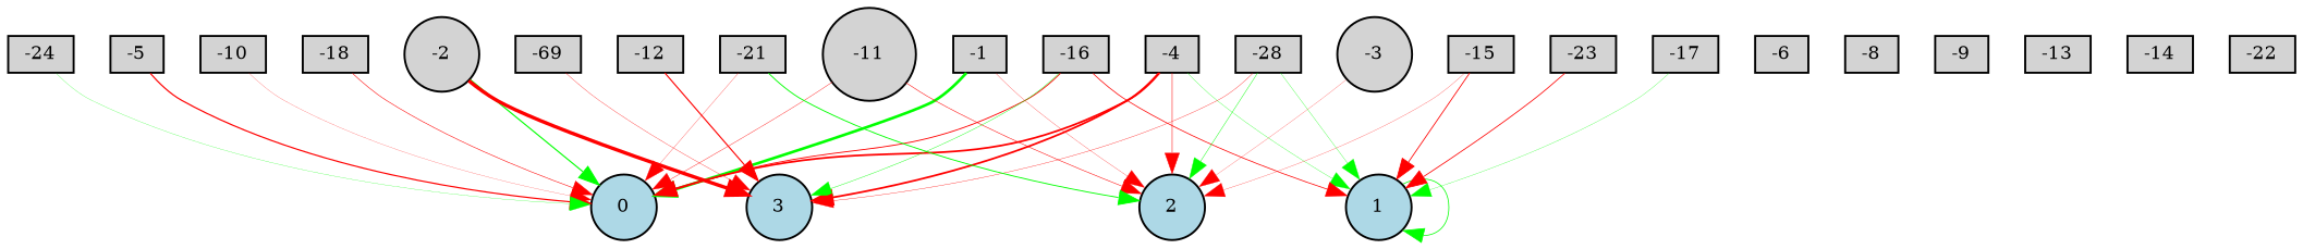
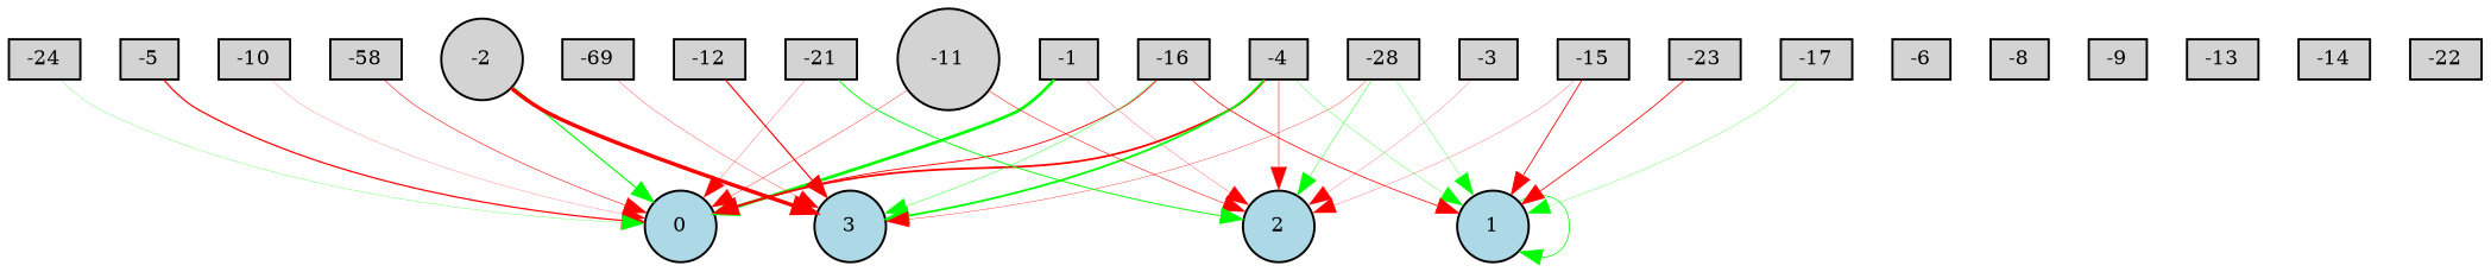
  digraph {
    node [fillcolor=lightgray fontsize=9 shape=box style=filled]
    edge [color=red style=solid]
    -1 [height=0.2 width=0.2]
    0 [fillcolor=lightblue height=0.2 shape=circle width=0.2]
    2 [fillcolor=lightblue height=0.2 shape=circle width=0.2]
    -2 [height=0.2 shape=circle width=0.2]
    3 [fillcolor=lightblue height=0.2 shape=circle width=0.2]
-   -3 [height=0.2 shape=circle width=0.2]
+   -3 [height=0.2 width=0.2]
    -4 [height=0.2 width=0.2]
    1 [fillcolor=lightblue height=0.2 shape=circle width=0.2]
    -5 [height=0.2 width=0.2]
    -6 [height=0.2 width=0.2]
    -8 [height=0.2 width=0.2]
    -9 [height=0.2 width=0.2]
    -10 [height=0.2 width=0.2]
    -11 [height=0.2 shape=circle width=0.2]
    -12 [height=0.2 width=0.2]
    -13 [height=0.2 width=0.2]
    -14 [height=0.2 width=0.2]
    -15 [height=0.2 width=0.2]
    -16 [height=0.2 width=0.2]
    -17 [height=0.2 width=0.2]
-   -18 [height=0.2 width=0.2]
+   -18 [height=0.2 width=0.2 label=-58]
    n22 [height=0.2 label=-69 width=0.2]
    n23 [height=0.2 label=-28 width=0.2]
    -21 [height=0.2 width=0.2]
    -22 [height=0.2 width=0.2]
    -23 [height=0.2 width=0.2]
    -24 [height=0.2 width=0.2]
    -1 -> 0 [color=green penwidth=1.3721359211625634]
    -1 -> 2 [penwidth=0.13485027706314545]
    -2 -> 0 [color=green penwidth=0.5859037317852457]
    -2 -> 3 [penwidth=1.760423269561342]
    -3 -> 2 [penwidth=0.11176759210781385]
    -4 -> 0 [penwidth=0.9192321480786914]
    -4 -> 2 [penwidth=0.2720785187203698]
-   -4 -> 3 [penwidth=0.9216519066938359]
+   -4 -> 3 [color=green penwidth=0.9216519066938359]
    -4 -> 1 [color=green penwidth=0.154380555711163]
    1 -> 1 [color=green penwidth=0.38532541396165676]
    -5 -> 0 [penwidth=0.6211847229218136]
    -10 -> 0 [penwidth=0.10404543905972932]
    -11 -> 0 [penwidth=0.20103446869865432]
    -11 -> 2 [penwidth=0.27223906543806475]
    -12 -> 3 [penwidth=0.5906010577798289]
    -15 -> 2 [penwidth=0.12634939240591206]
    -15 -> 1 [penwidth=0.42430844519719246]
    -16 -> 0 [penwidth=0.4636122280790026]
    -16 -> 3 [color=green penwidth=0.21104734778227033]
    -16 -> 1 [penwidth=0.3866077253773563]
    -17 -> 1 [color=green penwidth=0.14045040221871738]
    -18 -> 0 [penwidth=0.2833637256894602]
    n22 -> 3 [penwidth=0.165895080976741]
    n23 -> 2 [color=green penwidth=0.22626942714482784]
    n23 -> 3 [penwidth=0.17654105804985043]
    n23 -> 1 [color=green penwidth=0.15275076958058104]
    -21 -> 0 [penwidth=0.1352649024565728]
    -21 -> 2 [color=green penwidth=0.46876292117501206]
    -23 -> 1 [penwidth=0.4110190902987184]
    -24 -> 0 [color=green penwidth=0.1221487568608034]
  }
